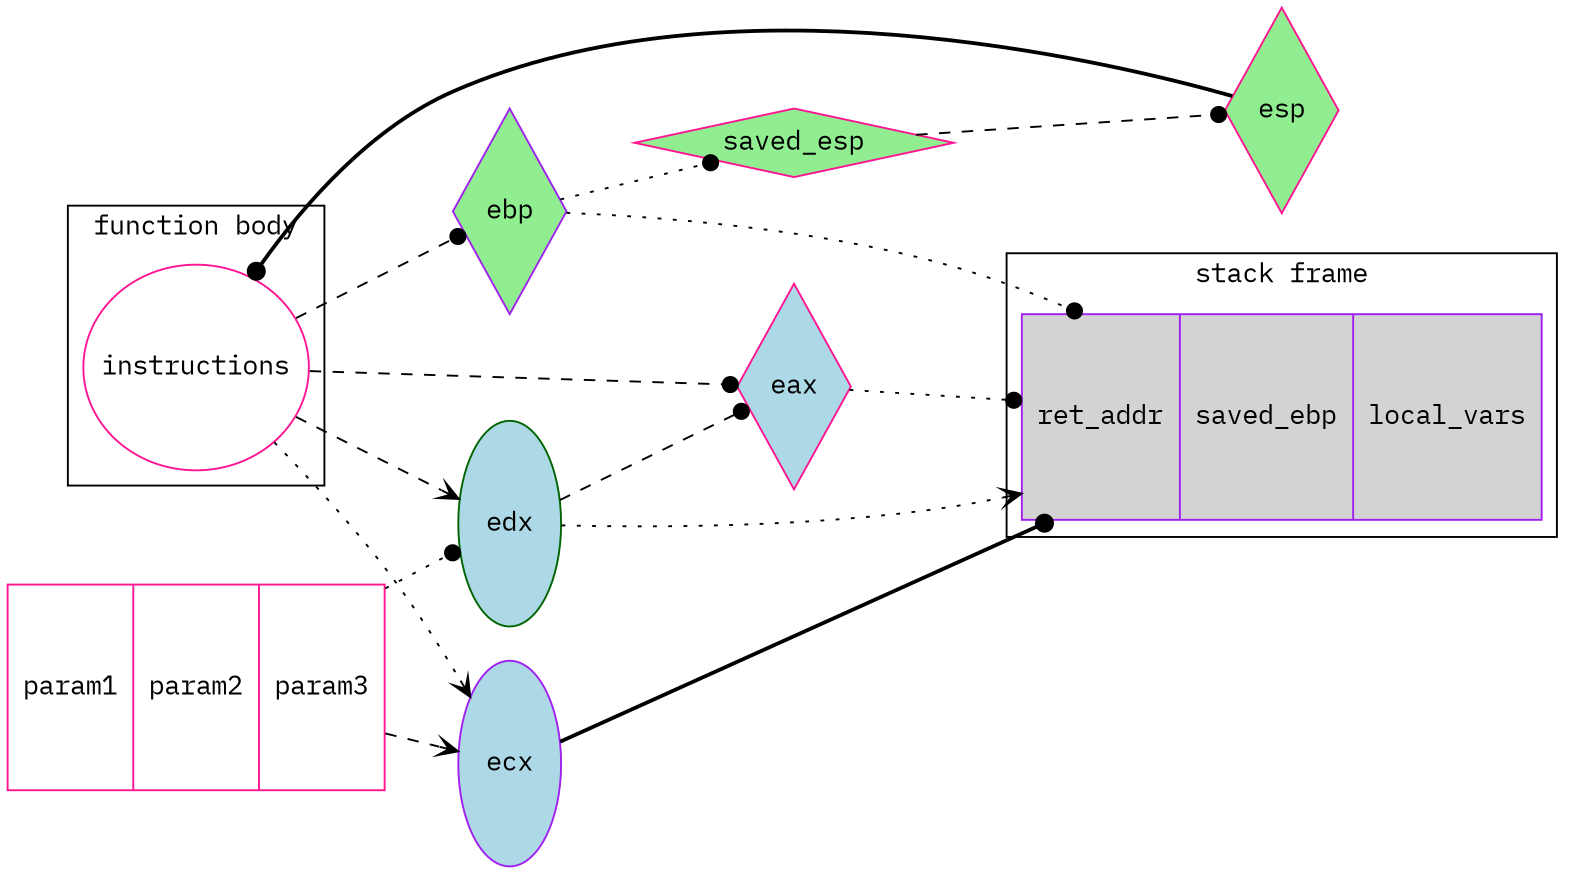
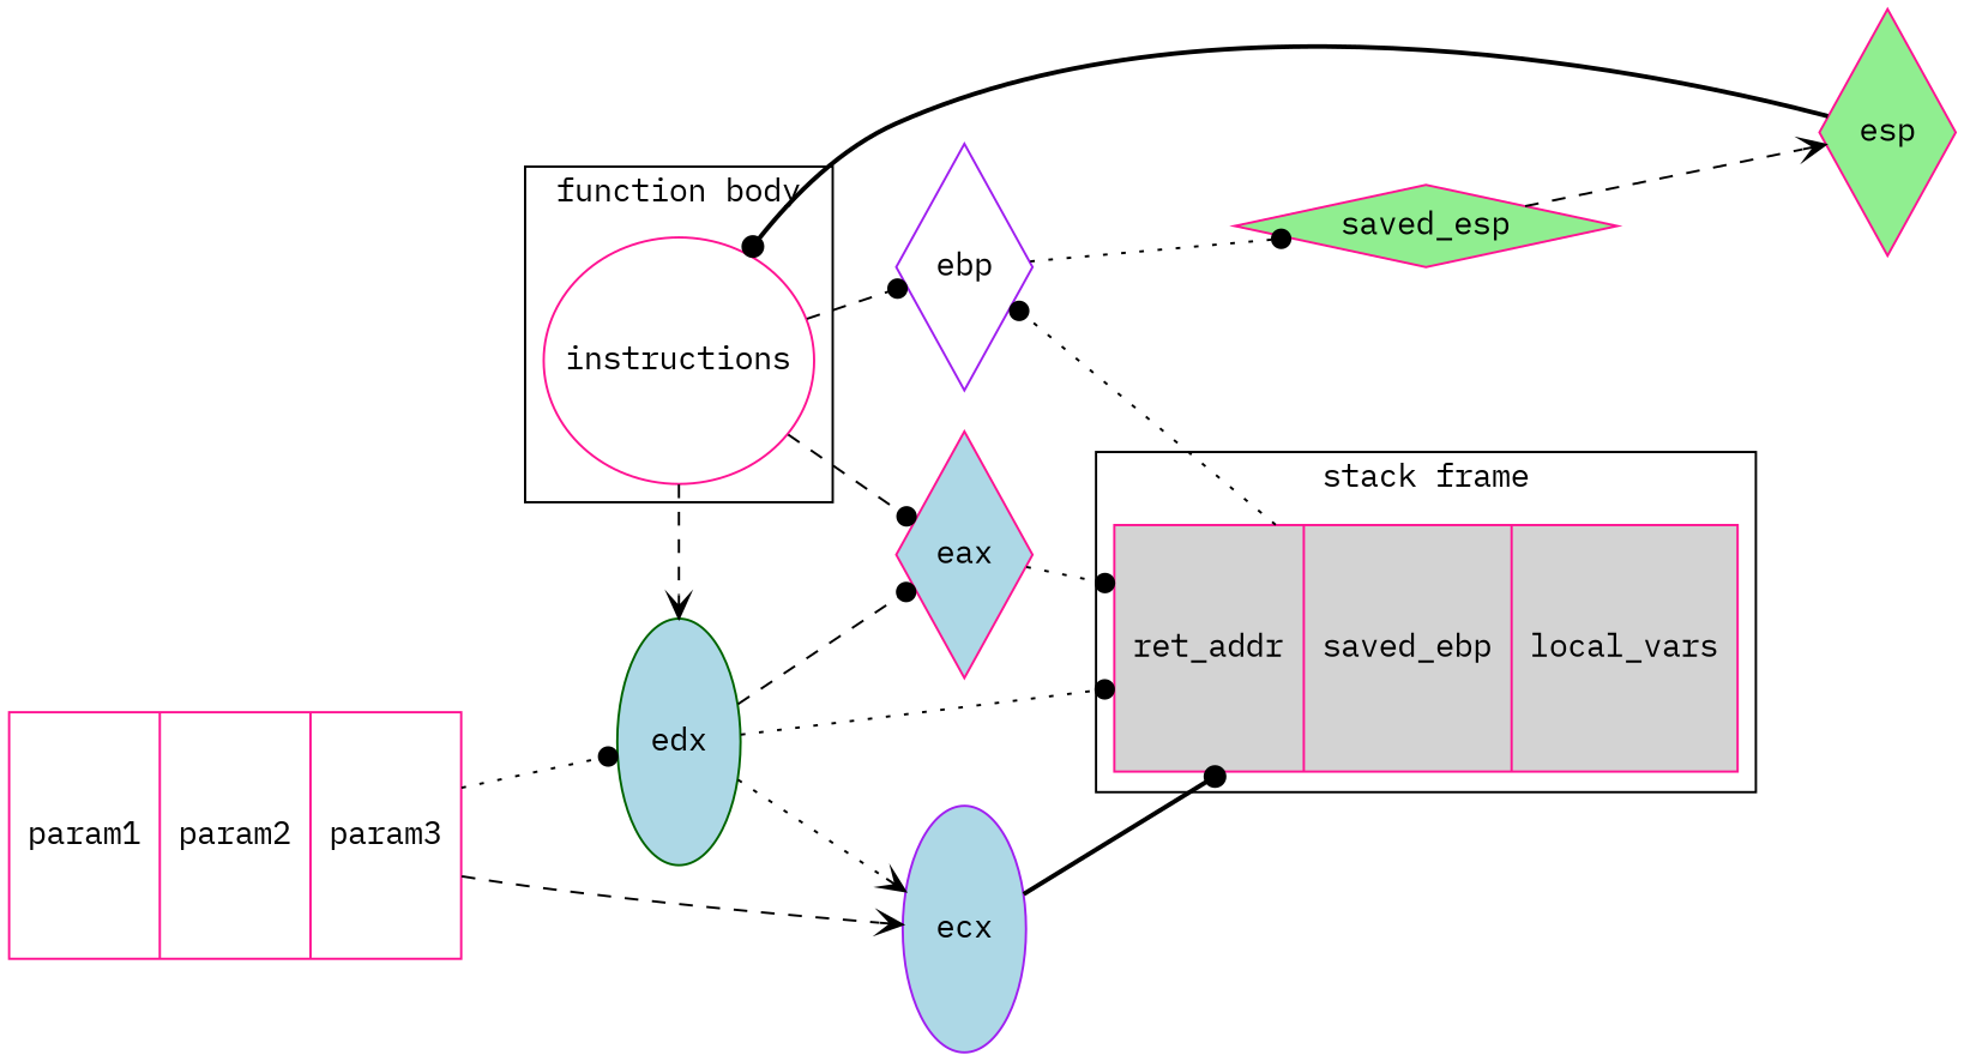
  digraph {
    fontname="IBM Plex Mono"
    rankdir=LR
    node [color=deeppink fillcolor=lightgreen fontname="IBM Plex Mono" shape=diamond style=filled]
    edge [arrowhead=dot fontname="IBM Plex Mono" style=dotted]
-   n1 [color=purple fillcolor=lightgray height=1.5 label="{<ret_addr>ret_addr|<saved_ebp>saved_ebp|<local_vars>local_vars}" shape=record]
+   n1 [fillcolor=lightgray height=1.5 label="{<ret_addr>ret_addr|<saved_ebp>saved_ebp|<local_vars>local_vars}" shape=record]
    n2 [fillcolor=white height=1.5 label=instructions shape=ellipse]
-   n3 [color=purple height=1.5 label=ebp]
+   n3 [color=purple fillcolor=white height=1.5 label=ebp]
    n4 [fillcolor=lightblue height=1.5 label=eax]
    n5 [color=purple fillcolor=lightblue height=1.5 label=ecx shape=ellipse]
    n6 [color=darkgreen fillcolor=lightblue height=1.5 label=edx shape=ellipse]
    n7 [label=saved_esp]
    n8 [fillcolor=white height=1.5 label="{param1|param2|param3}" shape=record]
    n9 [height=1.5 label=esp]
    subgraph cluster_1 {
      label="stack frame"
      n1
    }
    subgraph cluster_2 {
      label="function body"
      n2
    }
-   n3 -> n1
+   n1 -> n3
    n2 -> n3 [style=dashed]
    n2 -> n4 [style=dashed]
-   n2 -> n5 [arrowhead=vee]
+   n6 -> n5 [arrowhead=vee]
    n2 -> n6 [arrowhead=vee style=dashed]
    n3 -> n7
    n4 -> n1
    n5 -> n1 [style=bold]
-   n6 -> n1 [arrowhead=vee]
+   n6 -> n1
    n6 -> n4 [style=dashed]
-   n7 -> n9 [style=dashed]
+   n7 -> n9 [arrowhead=vee style=dashed]
    n8 -> n5 [arrowhead=vee style=dashed]
    n8 -> n6
    n9 -> n2 [style=bold]
  }
